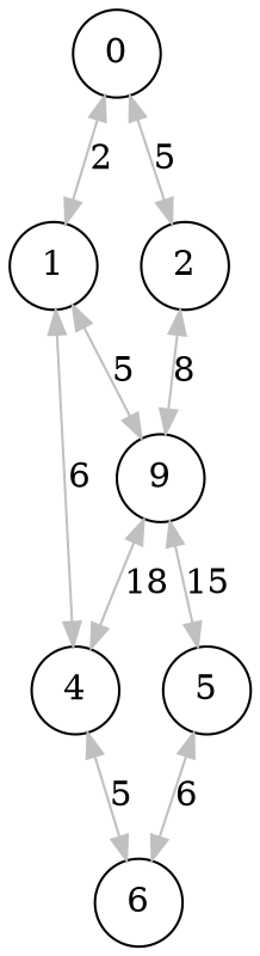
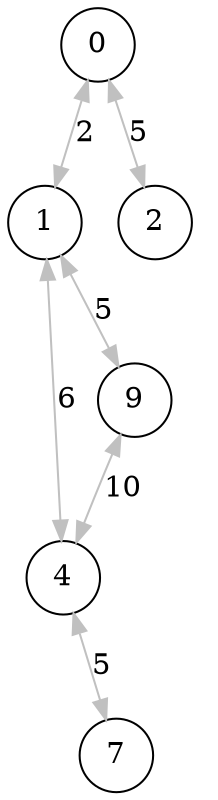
  digraph {
    rankdir=TB
    node [shape=circle]
    edge [color=gray dir=both]
    0
    1
    2
    n4 [label=9]
-   5
    4
-   6
+   6 [label=7]
    0 -> 1 [label=2]
    0 -> 2 [label=5]
    1 -> n4 [label=5]
-   2 -> n4 [label=8]
-   n4 -> 5 [label=15]
-   n4 -> 4 [label=18]
-   5 -> 6 [label=6]
+   n4 -> 4 [label=10]
    4 -> 1 [label=6]
    4 -> 6 [label=5]
  }
